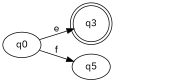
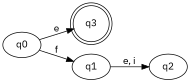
  digraph {
    fontname="IBM Plex Sans"
    rankdir=LR
    node [fontname="IBM Plex Sans"]
    edge [fontname="IBM Plex Sans"]
    q3 [shape=doublecircle]
    q0
-   q1 [label=q5]
+   q1
+   q2
    q0 -> q3 [label=e]
    q0 -> q1 [label=f]
+   q1 -> q2 [label="e, i"]
  }
